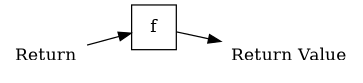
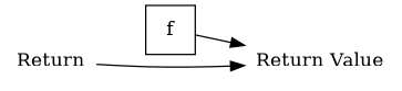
  digraph {
    rankdir=LR
    node [shape=plaintext]
    n1 [label=Return]
    f [shape=square]
    n3 [label="Return Value"]
-   n1 -> f
+   n1 -> n3
    f -> n3
  }
